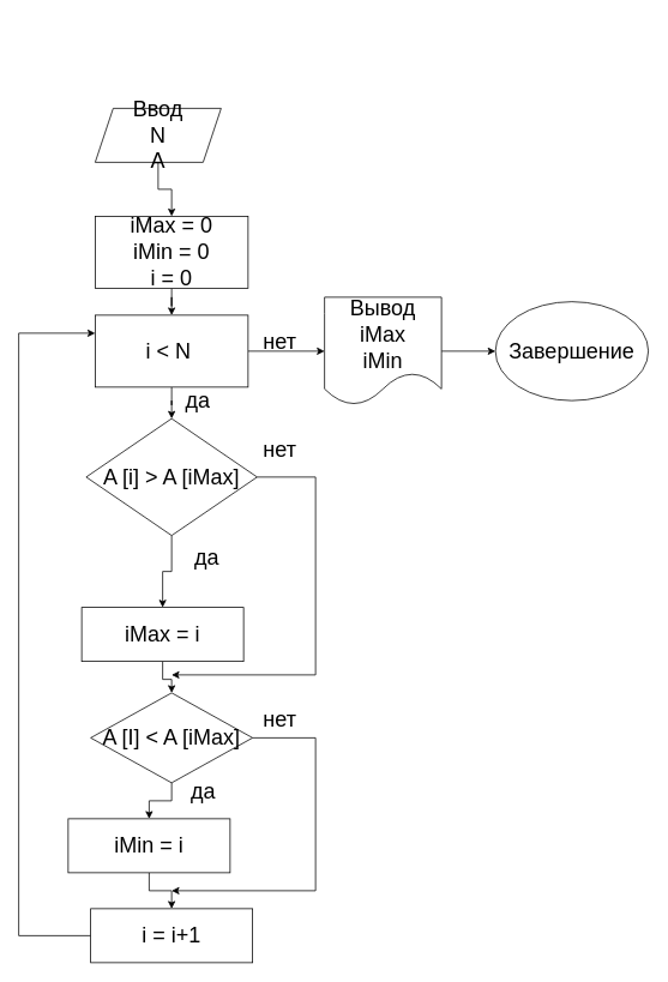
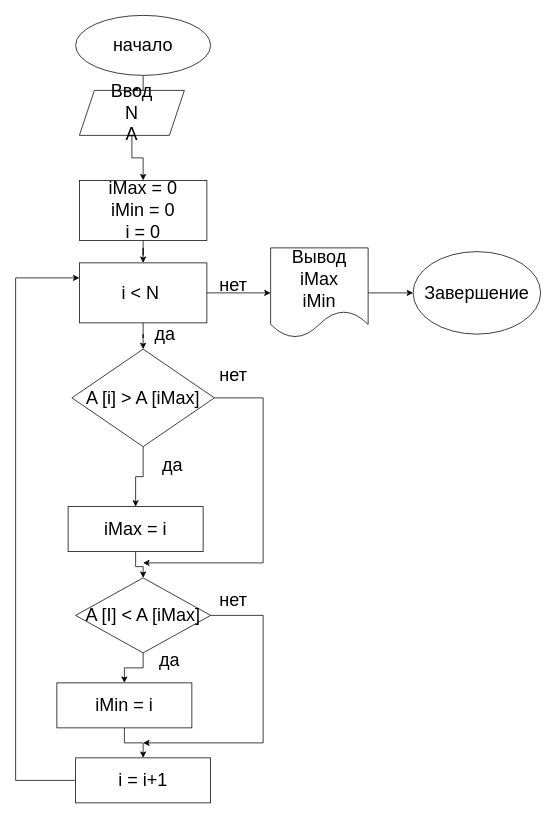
  <mxCell id="0" />
  <mxCell id="1" parent="0" />
+ <mxCell id="2" value="" style="edgeStyle=orthogonalEdgeStyle;rounded=0;orthogonalLoop=1;jettySize=auto;html=1;fontSize=24;" edge="1" parent="1" source="3" target="5"><mxGeometry relative="1" as="geometry" /></mxCell>
+ <mxCell id="3" value="&lt;font style=&quot;font-size: 24px;&quot;&gt;начало&lt;/font&gt;" style="ellipse;whiteSpace=wrap;html=1;" vertex="1" parent="1"><mxGeometry x="100" y="20" width="180" height="80" as="geometry" /></mxCell>
  <mxCell id="4" value="" style="edgeStyle=orthogonalEdgeStyle;rounded=0;orthogonalLoop=1;jettySize=auto;html=1;fontSize=24;" edge="1" parent="1" source="5" target="7"><mxGeometry relative="1" as="geometry" /></mxCell>
  <mxCell id="5" value="&lt;font style=&quot;font-size: 24px;&quot;&gt;Ввод&lt;br&gt;N&lt;br&gt;A&lt;/font&gt;" style="shape=parallelogram;perimeter=parallelogramPerimeter;whiteSpace=wrap;html=1;fixedSize=1;" vertex="1" parent="1"><mxGeometry x="105" y="120" width="140" height="60" as="geometry" /></mxCell>
  <mxCell id="6" value="" style="edgeStyle=orthogonalEdgeStyle;rounded=0;orthogonalLoop=1;jettySize=auto;html=1;fontSize=24;" edge="1" parent="1" source="7" target="10"><mxGeometry relative="1" as="geometry" /></mxCell>
  <mxCell id="7" value="iMax = 0&lt;br&gt;iMin = 0&lt;br&gt;i = 0" style="whiteSpace=wrap;html=1;fontSize=24;" vertex="1" parent="1"><mxGeometry x="105" y="240" width="170" height="80" as="geometry" /></mxCell>
  <mxCell id="8" value="" style="edgeStyle=orthogonalEdgeStyle;rounded=0;orthogonalLoop=1;jettySize=auto;html=1;fontSize=24;" edge="1" parent="1" source="10" target="12"><mxGeometry relative="1" as="geometry" /></mxCell>
  <mxCell id="9" value="" style="edgeStyle=orthogonalEdgeStyle;rounded=0;orthogonalLoop=1;jettySize=auto;html=1;fontSize=24;" edge="1" parent="1" source="10" target="16"><mxGeometry relative="1" as="geometry" /></mxCell>
  <mxCell id="10" value="i &amp;lt; N&amp;nbsp;" style="whiteSpace=wrap;html=1;fontSize=24;" vertex="1" parent="1"><mxGeometry x="105" y="350" width="170" height="80" as="geometry" /></mxCell>
  <mxCell id="11" value="" style="edgeStyle=orthogonalEdgeStyle;rounded=0;orthogonalLoop=1;jettySize=auto;html=1;fontSize=24;" edge="1" parent="1" source="12" target="13"><mxGeometry relative="1" as="geometry" /></mxCell>
  <mxCell id="12" value="Вывод iMax&lt;br&gt;iMin" style="shape=document;whiteSpace=wrap;html=1;boundedLbl=1;fontSize=24;" vertex="1" parent="1"><mxGeometry x="360" y="330" width="130" height="120" as="geometry" /></mxCell>
  <mxCell id="13" value="Завершение" style="ellipse;whiteSpace=wrap;html=1;fontSize=24;" vertex="1" parent="1"><mxGeometry x="550" y="335" width="170" height="110" as="geometry" /></mxCell>
  <mxCell id="14" value="нет" style="text;html=1;align=center;verticalAlign=middle;resizable=0;points=[];autosize=1;strokeColor=none;fillColor=none;fontSize=24;" vertex="1" parent="1"><mxGeometry x="280" y="360" width="60" height="40" as="geometry" /></mxCell>
  <mxCell id="15" value="" style="edgeStyle=orthogonalEdgeStyle;rounded=0;orthogonalLoop=1;jettySize=auto;html=1;fontSize=24;" edge="1" parent="1" source="16" target="18"><mxGeometry relative="1" as="geometry" /></mxCell>
  <mxCell id="16" value="A [i] &amp;gt; A [iMax]" style="rhombus;whiteSpace=wrap;html=1;fontSize=24;" vertex="1" parent="1"><mxGeometry x="95" y="465" width="190" height="130" as="geometry" /></mxCell>
  <mxCell id="17" value="" style="edgeStyle=orthogonalEdgeStyle;rounded=0;orthogonalLoop=1;jettySize=auto;html=1;fontSize=24;" edge="1" parent="1" source="18" target="22"><mxGeometry relative="1" as="geometry" /></mxCell>
  <mxCell id="18" value="iMax = i" style="whiteSpace=wrap;html=1;fontSize=24;" vertex="1" parent="1"><mxGeometry x="90" y="675" width="180" height="60" as="geometry" /></mxCell>
  <mxCell id="19" value="да" style="text;html=1;align=center;verticalAlign=middle;resizable=0;points=[];autosize=1;strokeColor=none;fillColor=none;fontSize=24;" vertex="1" parent="1"><mxGeometry x="204" y="600" width="50" height="40" as="geometry" /></mxCell>
  <mxCell id="20" value="" style="edgeStyle=orthogonalEdgeStyle;rounded=0;orthogonalLoop=1;jettySize=auto;html=1;fontSize=24;" edge="1" parent="1" source="22" target="26"><mxGeometry relative="1" as="geometry" /></mxCell>
  <mxCell id="21" style="edgeStyle=orthogonalEdgeStyle;rounded=0;orthogonalLoop=1;jettySize=auto;html=1;fontSize=24;" edge="1" parent="1" source="22"><mxGeometry relative="1" as="geometry"><mxPoint x="190" y="990" as="targetPoint" /><Array as="points"><mxPoint x="350" y="820" /><mxPoint x="350" y="990" /></Array></mxGeometry></mxCell>
  <mxCell id="22" value="A [I] &amp;lt; A [iMax]" style="rhombus;whiteSpace=wrap;html=1;fontSize=24;" vertex="1" parent="1"><mxGeometry x="100" y="770" width="180" height="100" as="geometry" /></mxCell>
  <mxCell id="23" style="edgeStyle=orthogonalEdgeStyle;rounded=0;orthogonalLoop=1;jettySize=auto;html=1;fontSize=24;exitX=1;exitY=0.5;exitDx=0;exitDy=0;" edge="1" parent="1" source="16"><mxGeometry relative="1" as="geometry"><mxPoint x="190" y="750" as="targetPoint" /><mxPoint x="310" y="560" as="sourcePoint" /><Array as="points"><mxPoint x="350" y="530" /><mxPoint x="350" y="750" /></Array></mxGeometry></mxCell>
  <mxCell id="24" value="нет" style="text;html=1;align=center;verticalAlign=middle;resizable=0;points=[];autosize=1;strokeColor=none;fillColor=none;fontSize=24;" vertex="1" parent="1"><mxGeometry x="280" y="480" width="60" height="40" as="geometry" /></mxCell>
  <mxCell id="25" value="" style="edgeStyle=orthogonalEdgeStyle;rounded=0;orthogonalLoop=1;jettySize=auto;html=1;fontSize=24;" edge="1" parent="1" source="26" target="29"><mxGeometry relative="1" as="geometry" /></mxCell>
  <mxCell id="26" value="iMin = i" style="whiteSpace=wrap;html=1;fontSize=24;" vertex="1" parent="1"><mxGeometry x="75" y="910" width="180" height="60" as="geometry" /></mxCell>
  <mxCell id="27" value="да" style="text;html=1;align=center;verticalAlign=middle;resizable=0;points=[];autosize=1;strokeColor=none;fillColor=none;fontSize=24;" vertex="1" parent="1"><mxGeometry x="200" y="860" width="50" height="40" as="geometry" /></mxCell>
  <mxCell id="28" style="edgeStyle=orthogonalEdgeStyle;rounded=0;orthogonalLoop=1;jettySize=auto;html=1;fontSize=24;entryX=0;entryY=0.25;entryDx=0;entryDy=0;" edge="1" parent="1" source="29" target="10"><mxGeometry relative="1" as="geometry"><mxPoint x="-20" y="370" as="targetPoint" /><Array as="points"><mxPoint x="20" y="1040" /><mxPoint x="20" y="370" /></Array></mxGeometry></mxCell>
  <mxCell id="29" value="i = i+1" style="whiteSpace=wrap;html=1;fontSize=24;" vertex="1" parent="1"><mxGeometry x="100" y="1010" width="180" height="60" as="geometry" /></mxCell>
  <mxCell id="30" value="да" style="text;html=1;align=center;verticalAlign=middle;resizable=0;points=[];autosize=1;strokeColor=none;fillColor=none;fontSize=24;" vertex="1" parent="1"><mxGeometry x="194" y="425" width="50" height="40" as="geometry" /></mxCell>
  <mxCell id="31" value="нет" style="text;html=1;align=center;verticalAlign=middle;resizable=0;points=[];autosize=1;strokeColor=none;fillColor=none;fontSize=24;" vertex="1" parent="1"><mxGeometry x="280" y="780" width="60" height="40" as="geometry" /></mxCell>
